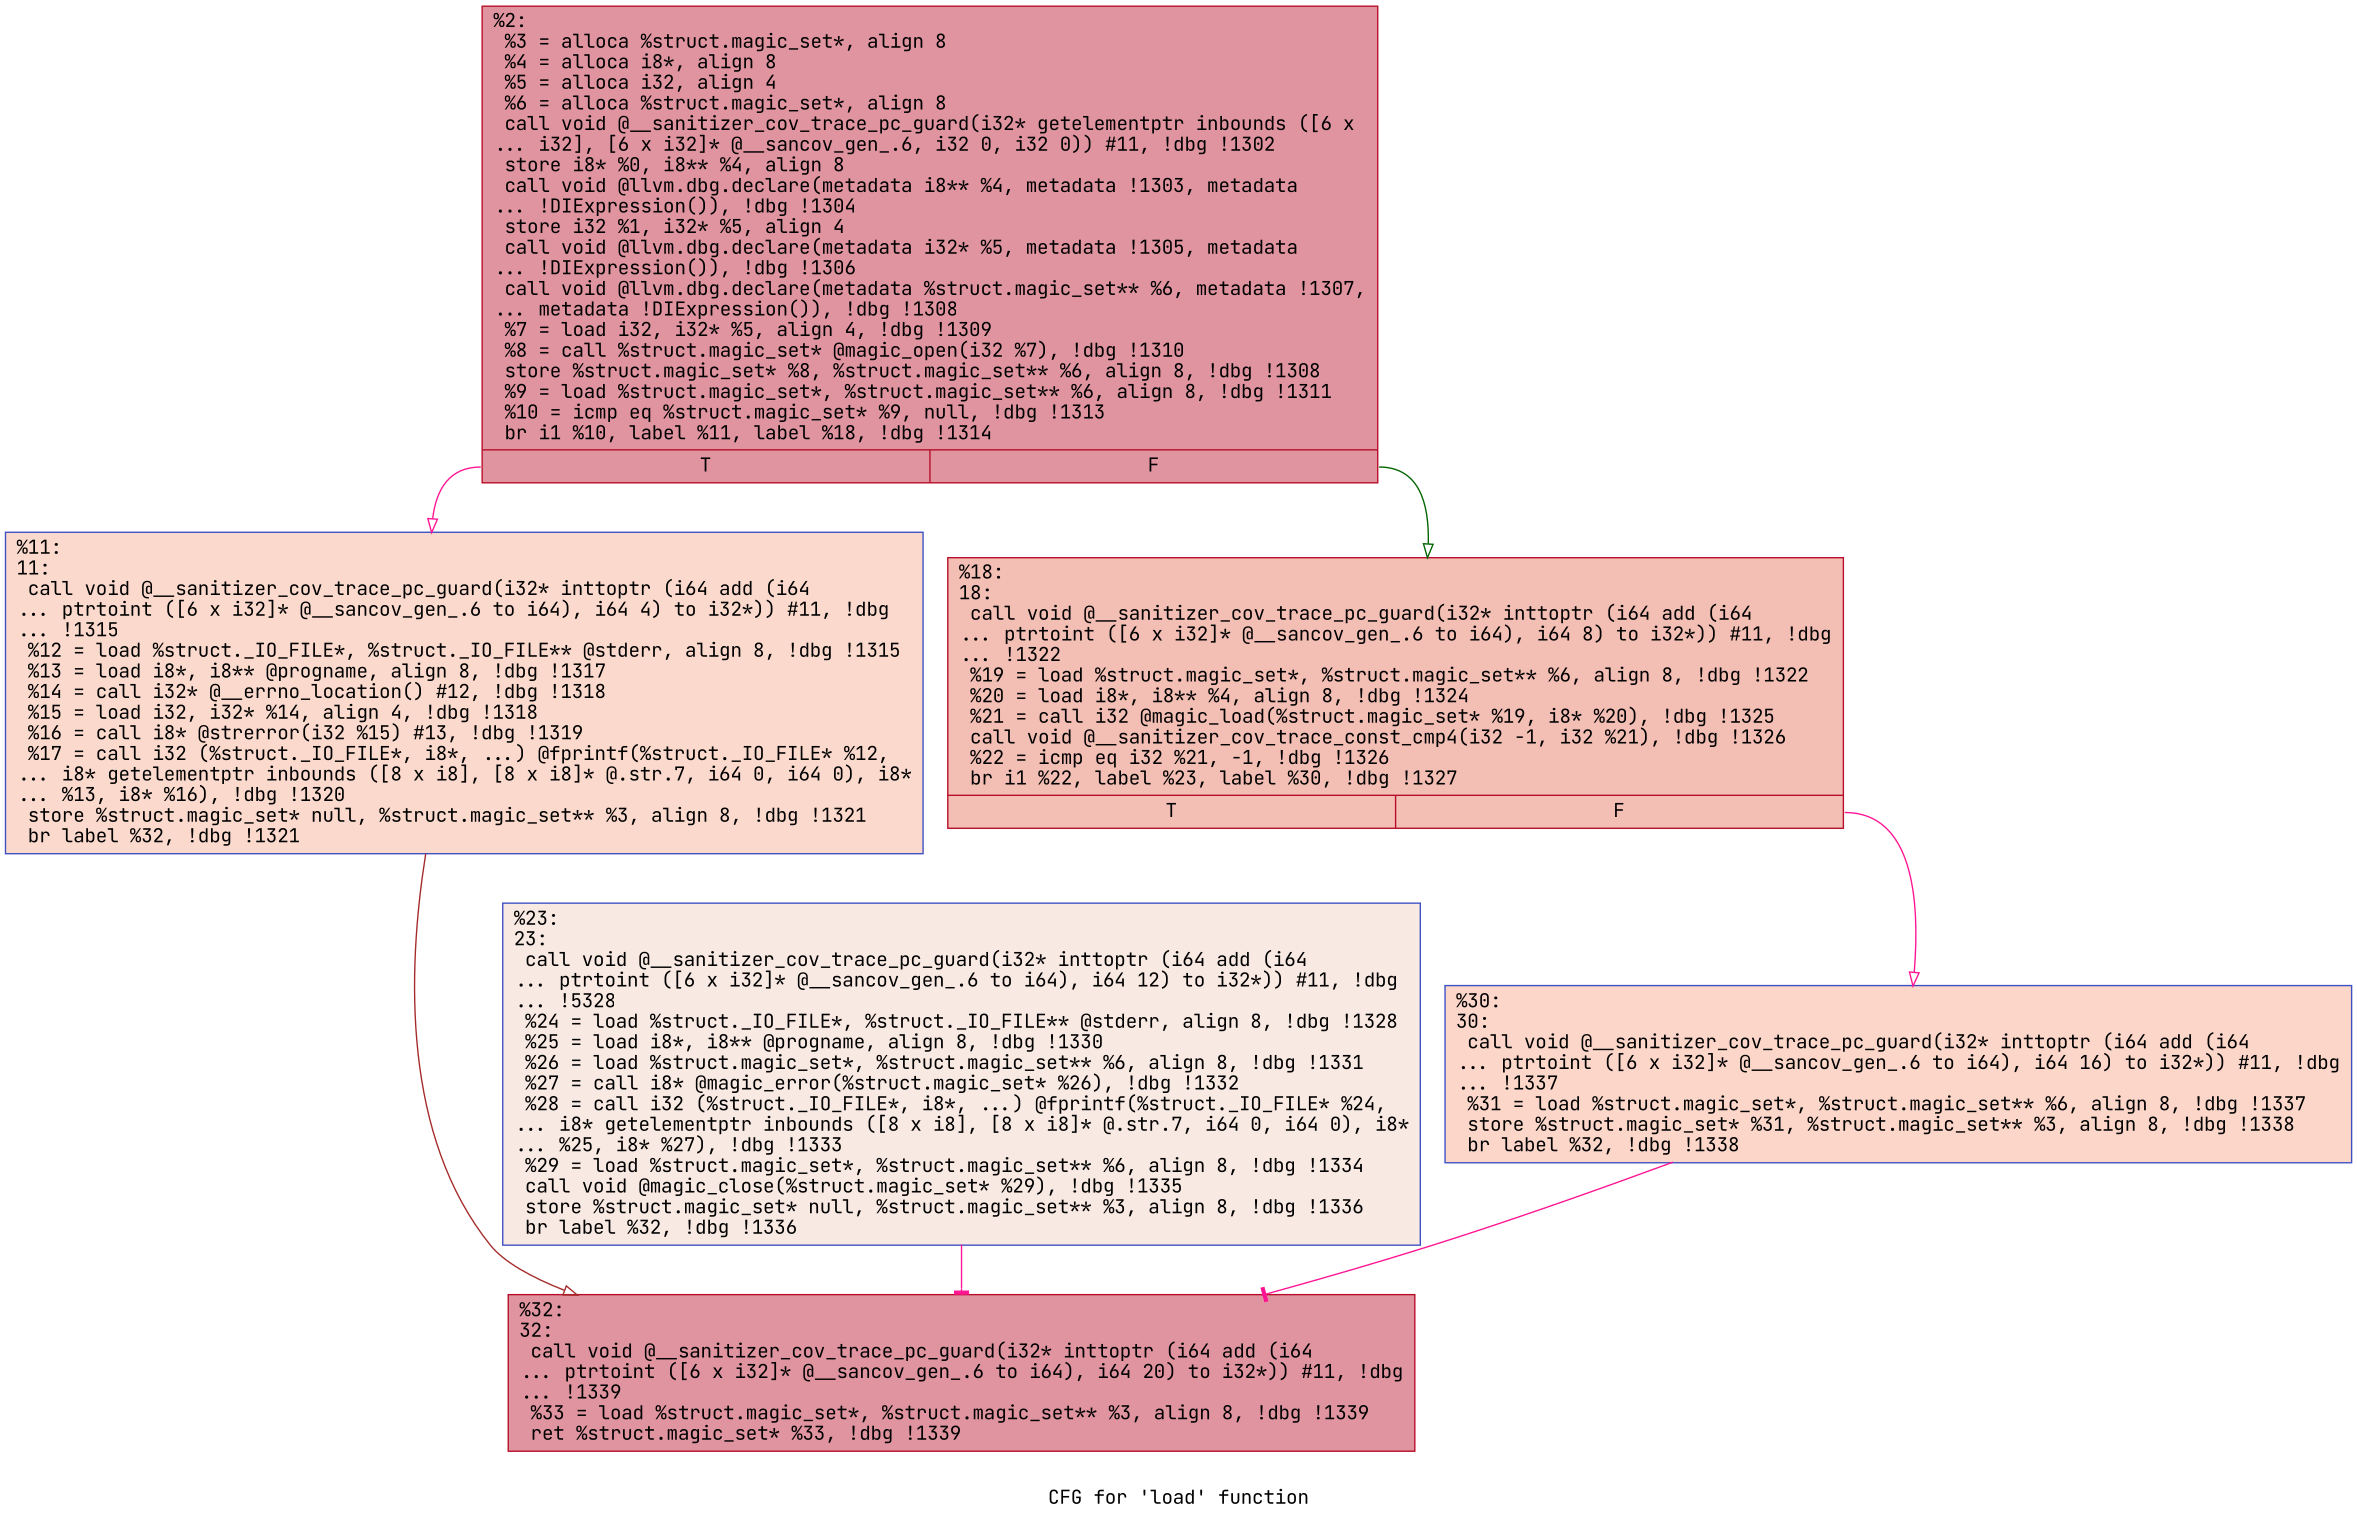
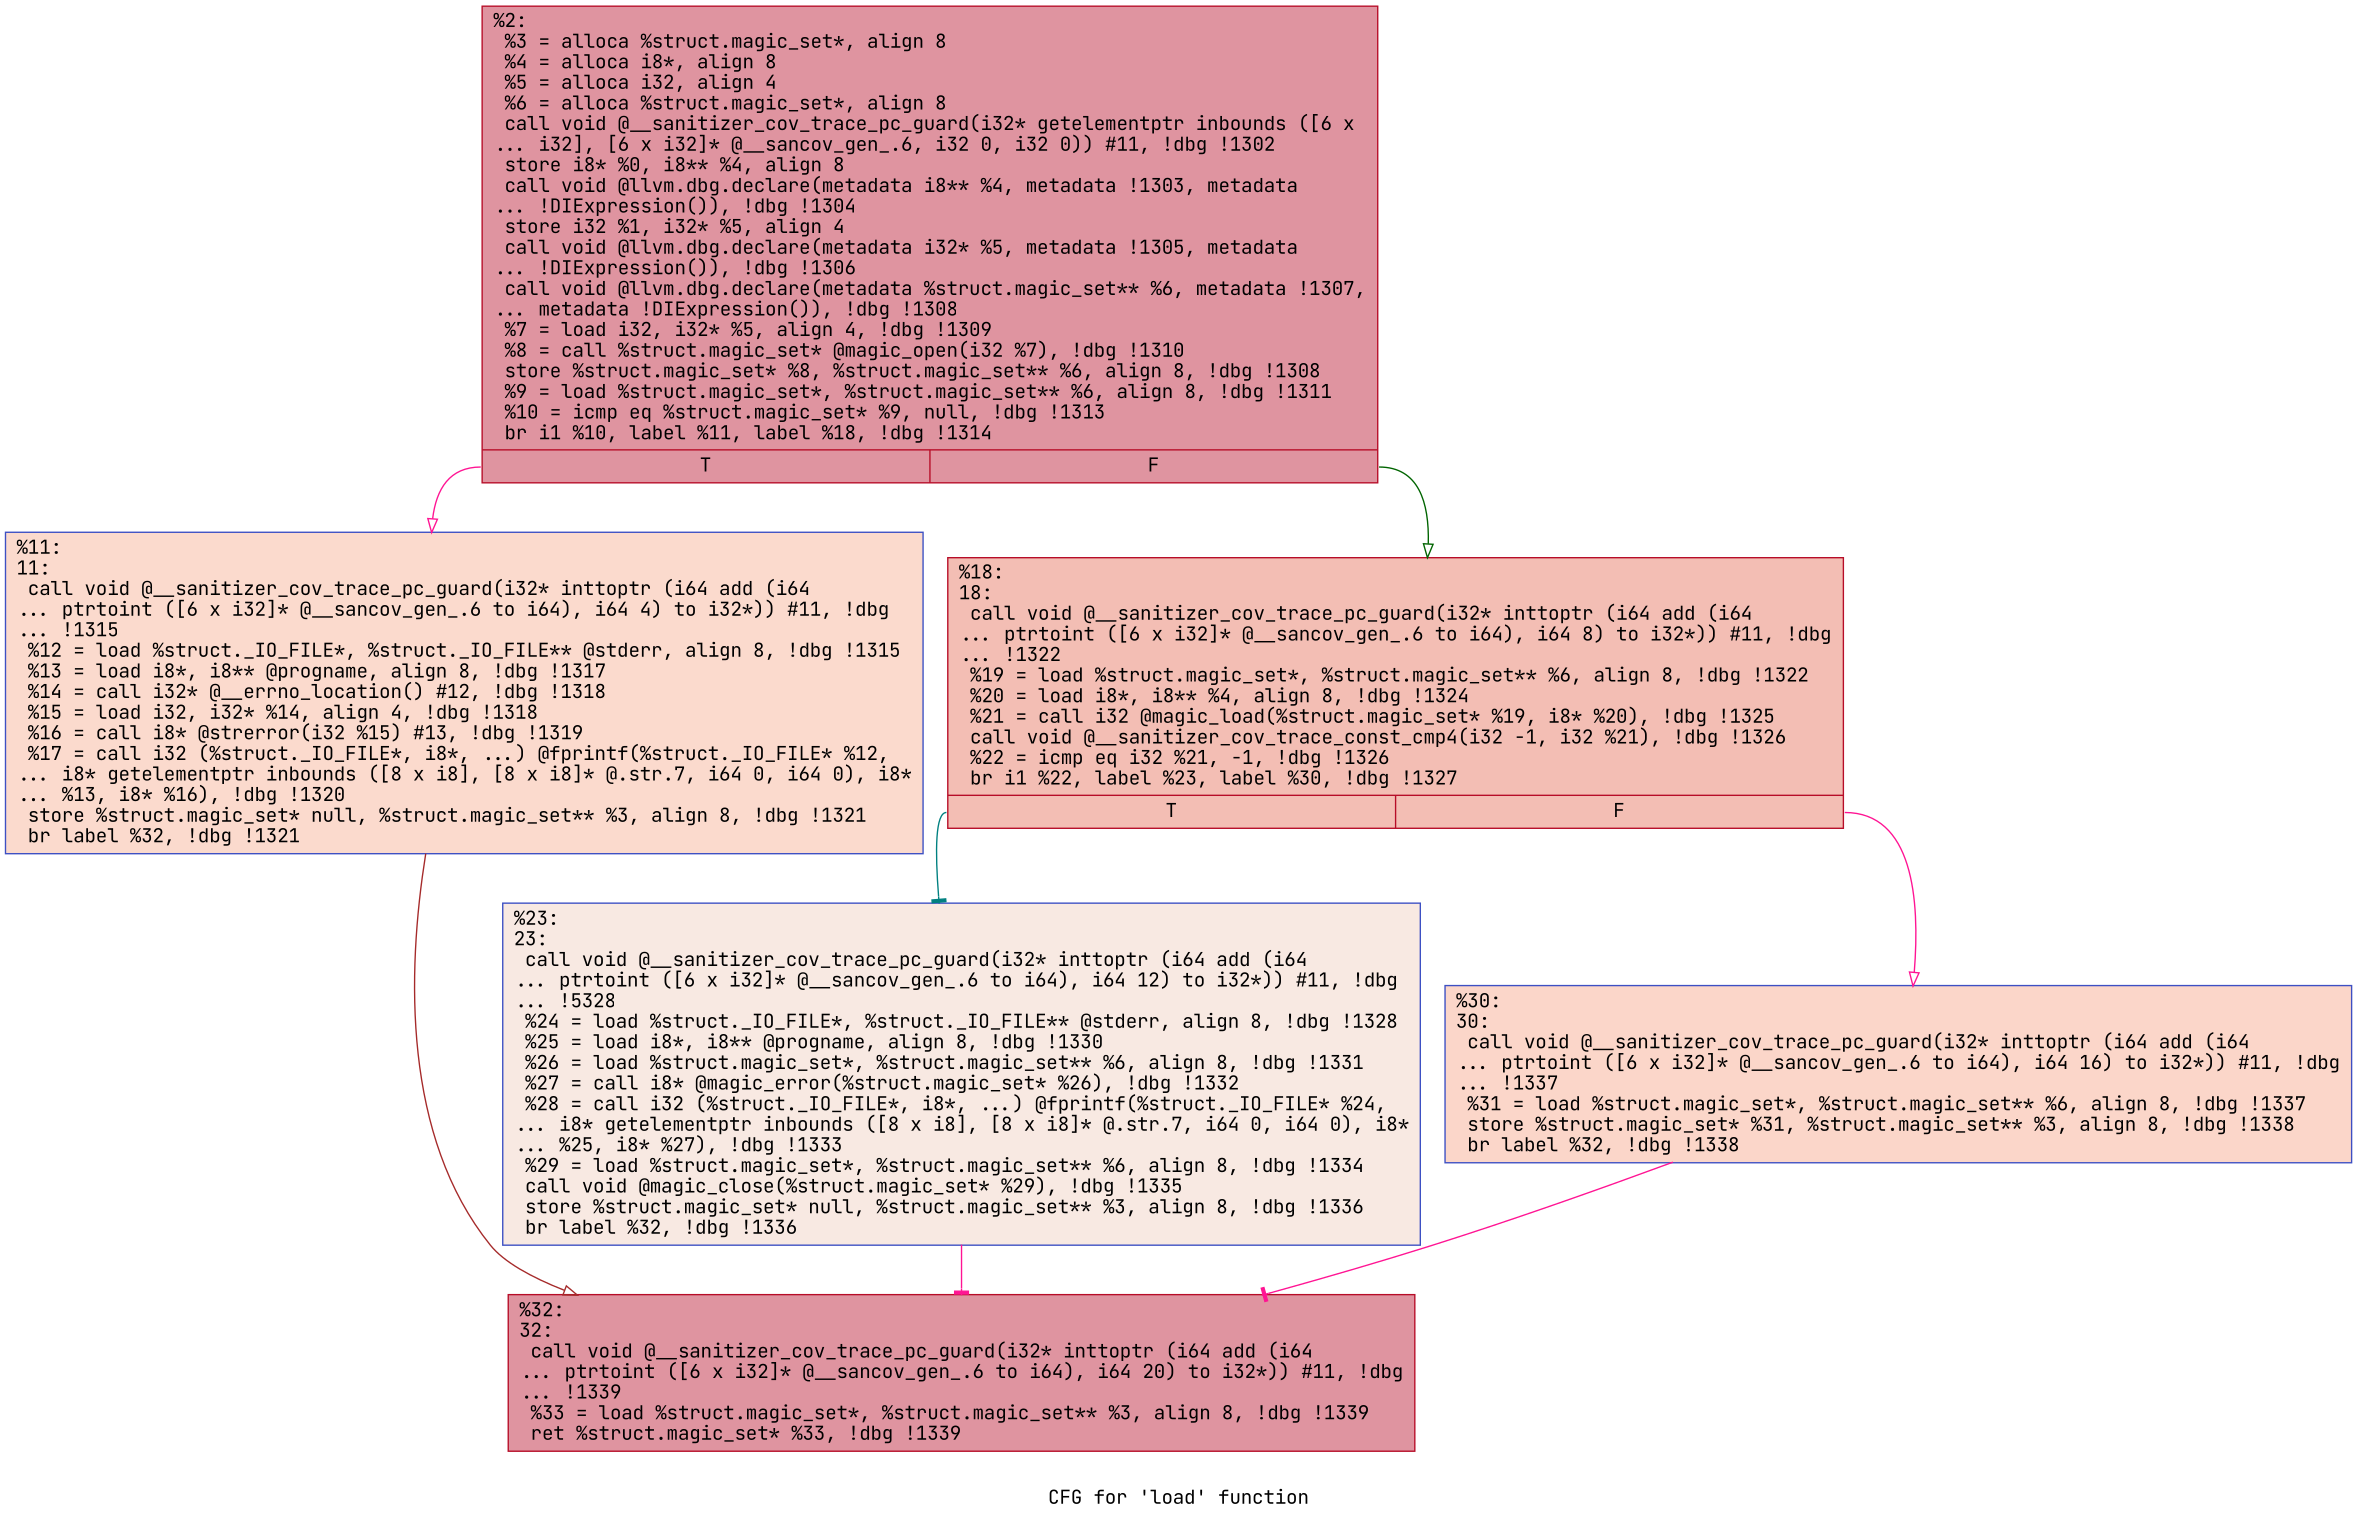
  digraph {
    fontname="JetBrains Mono"
    label="CFG for 'load' function"
    node [color="#b70d28ff" fillcolor="#b70d2870" fontname="JetBrains Mono" shape=record style=filled]
    edge [arrowhead=onormal color=deeppink fontname="JetBrains Mono"]
    n1 [label="{%2:\l  %3 = alloca %struct.magic_set*, align 8\l  %4 = alloca i8*, align 8\l  %5 = alloca i32, align 4\l  %6 = alloca %struct.magic_set*, align 8\l  call void @__sanitizer_cov_trace_pc_guard(i32* getelementptr inbounds ([6 x\l... i32], [6 x i32]* @__sancov_gen_.6, i32 0, i32 0)) #11, !dbg !1302\l  store i8* %0, i8** %4, align 8\l  call void @llvm.dbg.declare(metadata i8** %4, metadata !1303, metadata\l... !DIExpression()), !dbg !1304\l  store i32 %1, i32* %5, align 4\l  call void @llvm.dbg.declare(metadata i32* %5, metadata !1305, metadata\l... !DIExpression()), !dbg !1306\l  call void @llvm.dbg.declare(metadata %struct.magic_set** %6, metadata !1307,\l... metadata !DIExpression()), !dbg !1308\l  %7 = load i32, i32* %5, align 4, !dbg !1309\l  %8 = call %struct.magic_set* @magic_open(i32 %7), !dbg !1310\l  store %struct.magic_set* %8, %struct.magic_set** %6, align 8, !dbg !1308\l  %9 = load %struct.magic_set*, %struct.magic_set** %6, align 8, !dbg !1311\l  %10 = icmp eq %struct.magic_set* %9, null, !dbg !1313\l  br i1 %10, label %11, label %18, !dbg !1314\l|{<s0>T|<s1>F}}"]
    n2 [color="#3d50c3ff" fillcolor="#f7ac8e70" label="{%11:\l11:                                               \l  call void @__sanitizer_cov_trace_pc_guard(i32* inttoptr (i64 add (i64\l... ptrtoint ([6 x i32]* @__sancov_gen_.6 to i64), i64 4) to i32*)) #11, !dbg\l... !1315\l  %12 = load %struct._IO_FILE*, %struct._IO_FILE** @stderr, align 8, !dbg !1315\l  %13 = load i8*, i8** @progname, align 8, !dbg !1317\l  %14 = call i32* @__errno_location() #12, !dbg !1318\l  %15 = load i32, i32* %14, align 4, !dbg !1318\l  %16 = call i8* @strerror(i32 %15) #13, !dbg !1319\l  %17 = call i32 (%struct._IO_FILE*, i8*, ...) @fprintf(%struct._IO_FILE* %12,\l... i8* getelementptr inbounds ([8 x i8], [8 x i8]* @.str.7, i64 0, i64 0), i8*\l... %13, i8* %16), !dbg !1320\l  store %struct.magic_set* null, %struct.magic_set** %3, align 8, !dbg !1321\l  br label %32, !dbg !1321\l}"]
    n3 [fillcolor="#e36c5570" label="{%18:\l18:                                               \l  call void @__sanitizer_cov_trace_pc_guard(i32* inttoptr (i64 add (i64\l... ptrtoint ([6 x i32]* @__sancov_gen_.6 to i64), i64 8) to i32*)) #11, !dbg\l... !1322\l  %19 = load %struct.magic_set*, %struct.magic_set** %6, align 8, !dbg !1322\l  %20 = load i8*, i8** %4, align 8, !dbg !1324\l  %21 = call i32 @magic_load(%struct.magic_set* %19, i8* %20), !dbg !1325\l  call void @__sanitizer_cov_trace_const_cmp4(i32 -1, i32 %21), !dbg !1326\l  %22 = icmp eq i32 %21, -1, !dbg !1326\l  br i1 %22, label %23, label %30, !dbg !1327\l|{<s0>T|<s1>F}}"]
    n4 [label="{%32:\l32:                                               \l  call void @__sanitizer_cov_trace_pc_guard(i32* inttoptr (i64 add (i64\l... ptrtoint ([6 x i32]* @__sancov_gen_.6 to i64), i64 20) to i32*)) #11, !dbg\l... !1339\l  %33 = load %struct.magic_set*, %struct.magic_set** %3, align 8, !dbg !1339\l  ret %struct.magic_set* %33, !dbg !1339\l}"]
    n5 [color="#3d50c3ff" fillcolor="#efcebd70" label="{%23:\l23:                                               \l  call void @__sanitizer_cov_trace_pc_guard(i32* inttoptr (i64 add (i64\l... ptrtoint ([6 x i32]* @__sancov_gen_.6 to i64), i64 12) to i32*)) #11, !dbg\l... !5328\l  %24 = load %struct._IO_FILE*, %struct._IO_FILE** @stderr, align 8, !dbg !1328\l  %25 = load i8*, i8** @progname, align 8, !dbg !1330\l  %26 = load %struct.magic_set*, %struct.magic_set** %6, align 8, !dbg !1331\l  %27 = call i8* @magic_error(%struct.magic_set* %26), !dbg !1332\l  %28 = call i32 (%struct._IO_FILE*, i8*, ...) @fprintf(%struct._IO_FILE* %24,\l... i8* getelementptr inbounds ([8 x i8], [8 x i8]* @.str.7, i64 0, i64 0), i8*\l... %25, i8* %27), !dbg !1333\l  %29 = load %struct.magic_set*, %struct.magic_set** %6, align 8, !dbg !1334\l  call void @magic_close(%struct.magic_set* %29), !dbg !1335\l  store %struct.magic_set* null, %struct.magic_set** %3, align 8, !dbg !1336\l  br label %32, !dbg !1336\l}"]
    n6 [color="#3d50c3ff" fillcolor="#f6a38570" label="{%30:\l30:                                               \l  call void @__sanitizer_cov_trace_pc_guard(i32* inttoptr (i64 add (i64\l... ptrtoint ([6 x i32]* @__sancov_gen_.6 to i64), i64 16) to i32*)) #11, !dbg\l... !1337\l  %31 = load %struct.magic_set*, %struct.magic_set** %6, align 8, !dbg !1337\l  store %struct.magic_set* %31, %struct.magic_set** %3, align 8, !dbg !1338\l  br label %32, !dbg !1338\l}"]
    n1 -> n2 [tailport=s0]
    n1 -> n3 [color=darkgreen tailport=s1]
    n2 -> n4 [color=brown]
+   n3 -> n5 [arrowhead=tee color=teal tailport=s0]
    n3 -> n6 [tailport=s1]
    n5 -> n4 [arrowhead=tee]
    n6 -> n4 [arrowhead=tee]
  }
